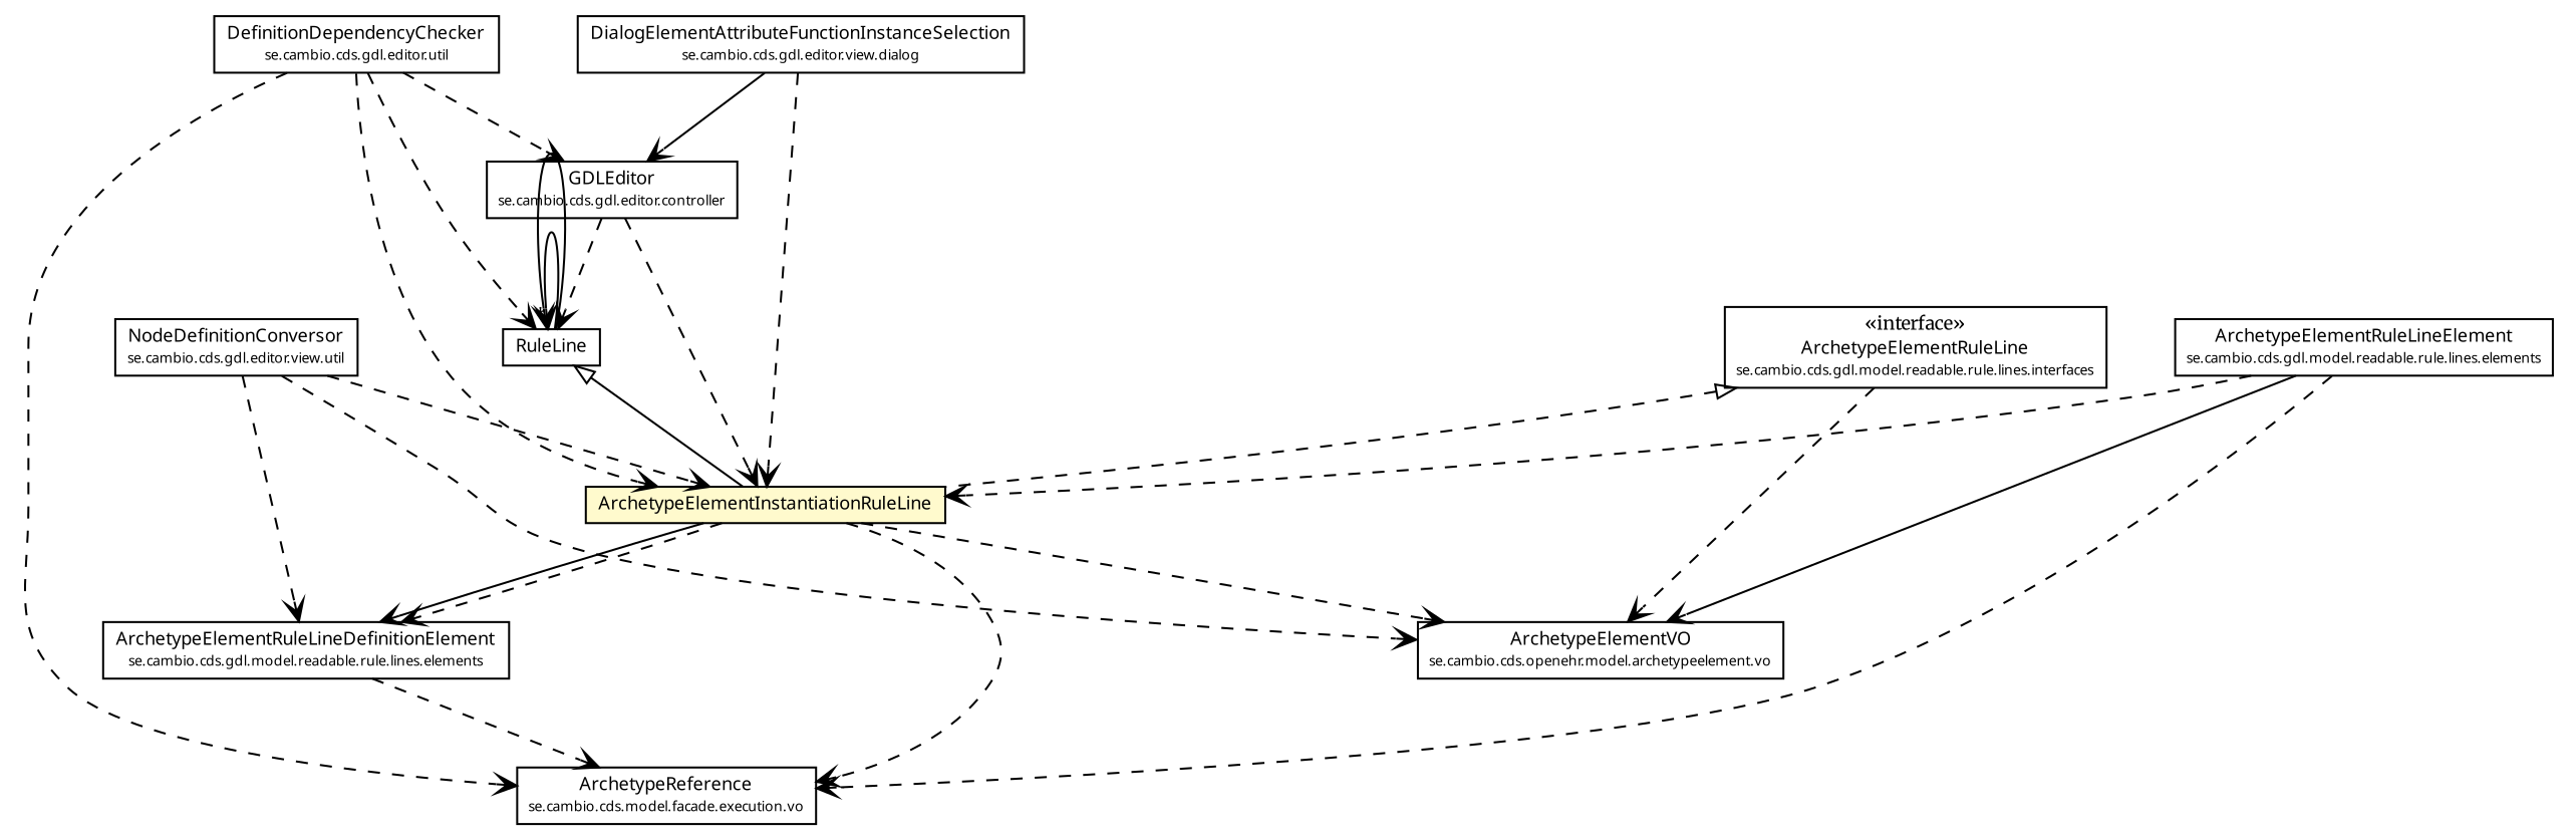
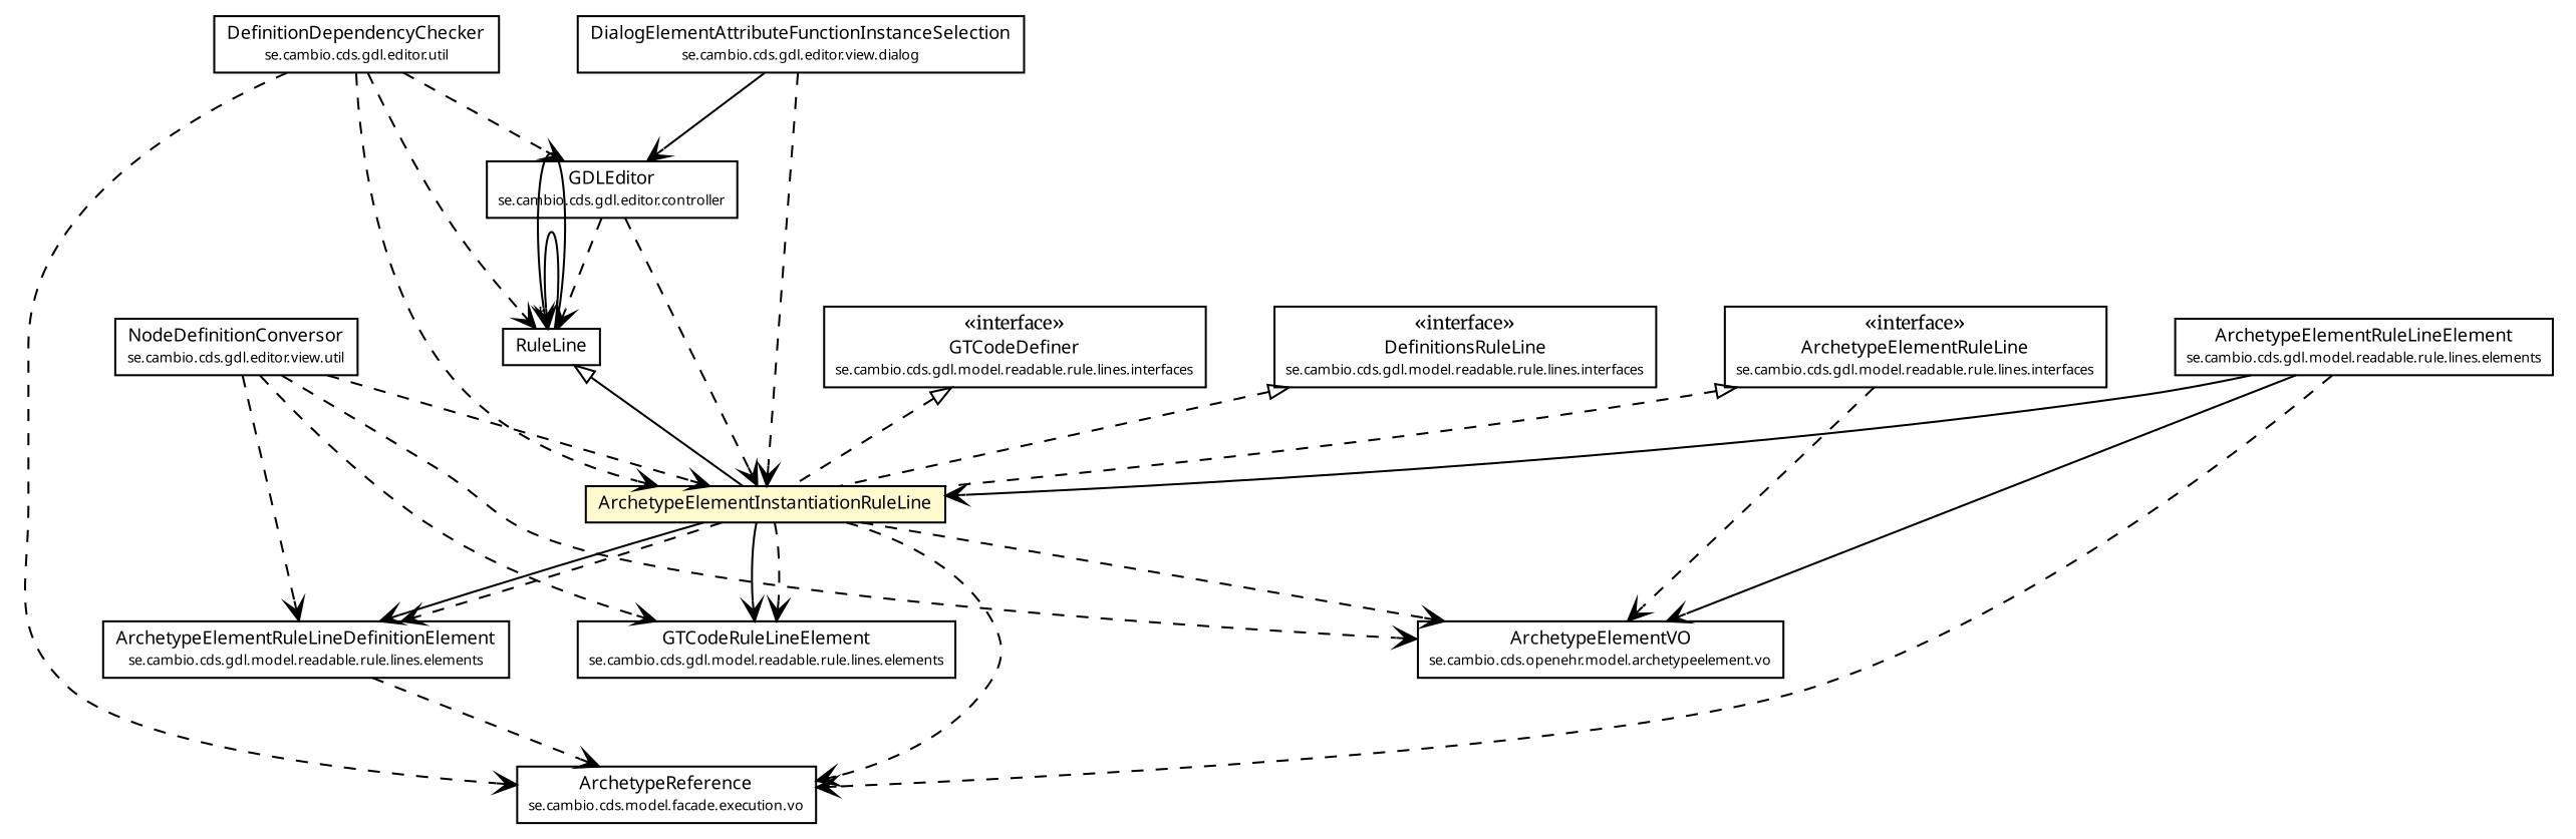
  digraph {
    fontname=Merriweather
    nodesep=0.25
    ranksep=0.5
    node [fontcolor=black fontname=Merriweather fontsize=9.0 shape=plaintext]
    edge [arrowhead=open color=black fontcolor=black fontname=Merriweather fontsize=10.0 headport=p labelfontname="Trebuchet MS" labelfontsize=10 tailport=p style=dashed]
    n1 [label=<<table title="se.cambio.cds.model.facade.execution.vo.ArchetypeReference" border="0" cellborder="1" cellspacing="0" cellpadding="2" port="p" href="../../../../../model/facade/execution/vo/ArchetypeReference.html"> 		<tr><td><table border="0" cellspacing="0" cellpadding="1"> <tr><td align="center" balign="center"><font face="Trebuchet MS"> ArchetypeReference </font></td></tr> <tr><td align="center" balign="center"><font face="Trebuchet MS" point-size="7.0"> se.cambio.cds.model.facade.execution.vo </font></td></tr> 		</table></td></tr> 		</table>>]
    n2 [label=<<table title="se.cambio.cds.gdl.model.readable.rule.lines.RuleLine" border="0" cellborder="1" cellspacing="0" cellpadding="2" port="p" href="./RuleLine.html"> 		<tr><td><table border="0" cellspacing="0" cellpadding="1"> <tr><td align="center" balign="center"><font face="Trebuchet MS"> RuleLine </font></td></tr> 		</table></td></tr> 		</table>>]
    n3 [label=<<table title="se.cambio.cds.gdl.model.readable.rule.lines.ArchetypeElementInstantiationRuleLine" border="0" cellborder="1" cellspacing="0" cellpadding="2" port="p" bgcolor="lemonChiffon" href="./ArchetypeElementInstantiationRuleLine.html"> 		<tr><td><table border="0" cellspacing="0" cellpadding="1"> <tr><td align="center" balign="center"><font face="Trebuchet MS"> ArchetypeElementInstantiationRuleLine </font></td></tr> 		</table></td></tr> 		</table>>]
+   n4 [label=<<table title="se.cambio.cds.gdl.model.readable.rule.lines.elements.GTCodeRuleLineElement" border="0" cellborder="1" cellspacing="0" cellpadding="2" port="p" href="./elements/GTCodeRuleLineElement.html"> 		<tr><td><table border="0" cellspacing="0" cellpadding="1"> <tr><td align="center" balign="center"><font face="Trebuchet MS"> GTCodeRuleLineElement </font></td></tr> <tr><td align="center" balign="center"><font face="Trebuchet MS" point-size="7.0"> se.cambio.cds.gdl.model.readable.rule.lines.elements </font></td></tr> 		</table></td></tr> 		</table>>]
    n5 [label=<<table title="se.cambio.cds.gdl.model.readable.rule.lines.elements.ArchetypeElementRuleLineDefinitionElement" border="0" cellborder="1" cellspacing="0" cellpadding="2" port="p" href="./elements/ArchetypeElementRuleLineDefinitionElement.html"> 		<tr><td><table border="0" cellspacing="0" cellpadding="1"> <tr><td align="center" balign="center"><font face="Trebuchet MS"> ArchetypeElementRuleLineDefinitionElement </font></td></tr> <tr><td align="center" balign="center"><font face="Trebuchet MS" point-size="7.0"> se.cambio.cds.gdl.model.readable.rule.lines.elements </font></td></tr> 		</table></td></tr> 		</table>>]
    n6 [label=<<table title="se.cambio.cds.openehr.model.archetypeelement.vo.ArchetypeElementVO" border="0" cellborder="1" cellspacing="0" cellpadding="2" port="p" href="../../../../../openehr/model/archetypeelement/vo/ArchetypeElementVO.html"> 		<tr><td><table border="0" cellspacing="0" cellpadding="1"> <tr><td align="center" balign="center"><font face="Trebuchet MS"> ArchetypeElementVO </font></td></tr> <tr><td align="center" balign="center"><font face="Trebuchet MS" point-size="7.0"> se.cambio.cds.openehr.model.archetypeelement.vo </font></td></tr> 		</table></td></tr> 		</table>>]
    n7 [label=<<table title="se.cambio.cds.gdl.model.readable.rule.lines.elements.ArchetypeElementRuleLineElement" border="0" cellborder="1" cellspacing="0" cellpadding="2" port="p" href="./elements/ArchetypeElementRuleLineElement.html"> 		<tr><td><table border="0" cellspacing="0" cellpadding="1"> <tr><td align="center" balign="center"><font face="Trebuchet MS"> ArchetypeElementRuleLineElement </font></td></tr> <tr><td align="center" balign="center"><font face="Trebuchet MS" point-size="7.0"> se.cambio.cds.gdl.model.readable.rule.lines.elements </font></td></tr> 		</table></td></tr> 		</table>>]
+   n8 [label=<<table title="se.cambio.cds.gdl.model.readable.rule.lines.interfaces.GTCodeDefiner" border="0" cellborder="1" cellspacing="0" cellpadding="2" port="p" href="./interfaces/GTCodeDefiner.html"> 		<tr><td><table border="0" cellspacing="0" cellpadding="1"> <tr><td align="center" balign="center"> &#171;interface&#187; </td></tr> <tr><td align="center" balign="center"><font face="Trebuchet MS"> GTCodeDefiner </font></td></tr> <tr><td align="center" balign="center"><font face="Trebuchet MS" point-size="7.0"> se.cambio.cds.gdl.model.readable.rule.lines.interfaces </font></td></tr> 		</table></td></tr> 		</table>>]
+   n9 [label=<<table title="se.cambio.cds.gdl.model.readable.rule.lines.interfaces.DefinitionsRuleLine" border="0" cellborder="1" cellspacing="0" cellpadding="2" port="p" href="./interfaces/DefinitionsRuleLine.html"> 		<tr><td><table border="0" cellspacing="0" cellpadding="1"> <tr><td align="center" balign="center"> &#171;interface&#187; </td></tr> <tr><td align="center" balign="center"><font face="Trebuchet MS"> DefinitionsRuleLine </font></td></tr> <tr><td align="center" balign="center"><font face="Trebuchet MS" point-size="7.0"> se.cambio.cds.gdl.model.readable.rule.lines.interfaces </font></td></tr> 		</table></td></tr> 		</table>>]
    n10 [label=<<table title="se.cambio.cds.gdl.model.readable.rule.lines.interfaces.ArchetypeElementRuleLine" border="0" cellborder="1" cellspacing="0" cellpadding="2" port="p" href="./interfaces/ArchetypeElementRuleLine.html"> 		<tr><td><table border="0" cellspacing="0" cellpadding="1"> <tr><td align="center" balign="center"> &#171;interface&#187; </td></tr> <tr><td align="center" balign="center"><font face="Trebuchet MS"> ArchetypeElementRuleLine </font></td></tr> <tr><td align="center" balign="center"><font face="Trebuchet MS" point-size="7.0"> se.cambio.cds.gdl.model.readable.rule.lines.interfaces </font></td></tr> 		</table></td></tr> 		</table>>]
    n11 [label=<<table title="se.cambio.cds.gdl.editor.controller.GDLEditor" border="0" cellborder="1" cellspacing="0" cellpadding="2" port="p" href="../../../../editor/controller/GDLEditor.html"> 		<tr><td><table border="0" cellspacing="0" cellpadding="1"> <tr><td align="center" balign="center"><font face="Trebuchet MS"> GDLEditor </font></td></tr> <tr><td align="center" balign="center"><font face="Trebuchet MS" point-size="7.0"> se.cambio.cds.gdl.editor.controller </font></td></tr> 		</table></td></tr> 		</table>>]
    n12 [label=<<table title="se.cambio.cds.gdl.editor.util.DefinitionDependencyChecker" border="0" cellborder="1" cellspacing="0" cellpadding="2" port="p" href="../../../../editor/util/DefinitionDependencyChecker.html"> 		<tr><td><table border="0" cellspacing="0" cellpadding="1"> <tr><td align="center" balign="center"><font face="Trebuchet MS"> DefinitionDependencyChecker </font></td></tr> <tr><td align="center" balign="center"><font face="Trebuchet MS" point-size="7.0"> se.cambio.cds.gdl.editor.util </font></td></tr> 		</table></td></tr> 		</table>>]
    n13 [label=<<table title="se.cambio.cds.gdl.editor.view.dialog.DialogElementAttributeFunctionInstanceSelection" border="0" cellborder="1" cellspacing="0" cellpadding="2" port="p" href="../../../../editor/view/dialog/DialogElementAttributeFunctionInstanceSelection.html"> 		<tr><td><table border="0" cellspacing="0" cellpadding="1"> <tr><td align="center" balign="center"><font face="Trebuchet MS"> DialogElementAttributeFunctionInstanceSelection </font></td></tr> <tr><td align="center" balign="center"><font face="Trebuchet MS" point-size="7.0"> se.cambio.cds.gdl.editor.view.dialog </font></td></tr> 		</table></td></tr> 		</table>>]
    n14 [label=<<table title="se.cambio.cds.gdl.editor.view.util.NodeDefinitionConversor" border="0" cellborder="1" cellspacing="0" cellpadding="2" port="p" href="../../../../editor/view/util/NodeDefinitionConversor.html"> 		<tr><td><table border="0" cellspacing="0" cellpadding="1"> <tr><td align="center" balign="center"><font face="Trebuchet MS"> NodeDefinitionConversor </font></td></tr> <tr><td align="center" balign="center"><font face="Trebuchet MS" point-size="7.0"> se.cambio.cds.gdl.editor.view.util </font></td></tr> 		</table></td></tr> 		</table>>]
    n2 -> n2 [style=""]
    n2 -> n2 [headlabel="*" style=""]
    n2 -> n3 [arrowtail=empty dir=back fontsize=10 arrowhead="" color="" fontcolor="" style=""]
    n3 -> n1
+   n3 -> n4 [style=""]
+   n3 -> n4
    n3 -> n5 [style=""]
    n3 -> n5
    n3 -> n6
    n5 -> n1
    n7 -> n1
-   n7 -> n3
+   n7 -> n3 [style=solid]
    n7 -> n6 [style=solid]
+   n8 -> n3 [arrowtail=empty dir=back fontsize=10 arrowhead="" color="" fontcolor=""]
+   n9 -> n3 [arrowtail=empty dir=back fontsize=10 arrowhead="" color="" fontcolor=""]
    n10 -> n3 [arrowtail=empty dir=back fontsize=10 arrowhead="" color="" fontcolor=""]
    n10 -> n6
    n11 -> n2
    n11 -> n3
    n12 -> n1
    n12 -> n2
    n12 -> n3
    n12 -> n11
    n13 -> n3
    n13 -> n11 [style=""]
    n14 -> n3
+   n14 -> n4
    n14 -> n5
    n14 -> n6
  }
